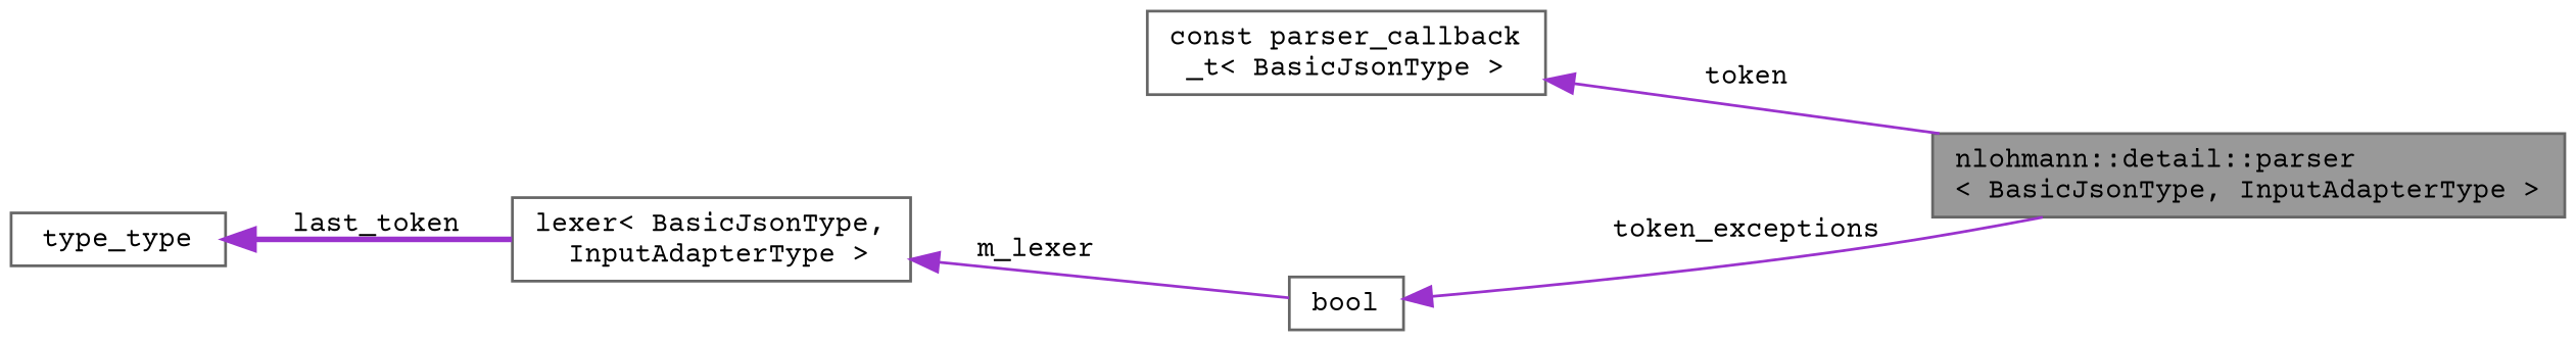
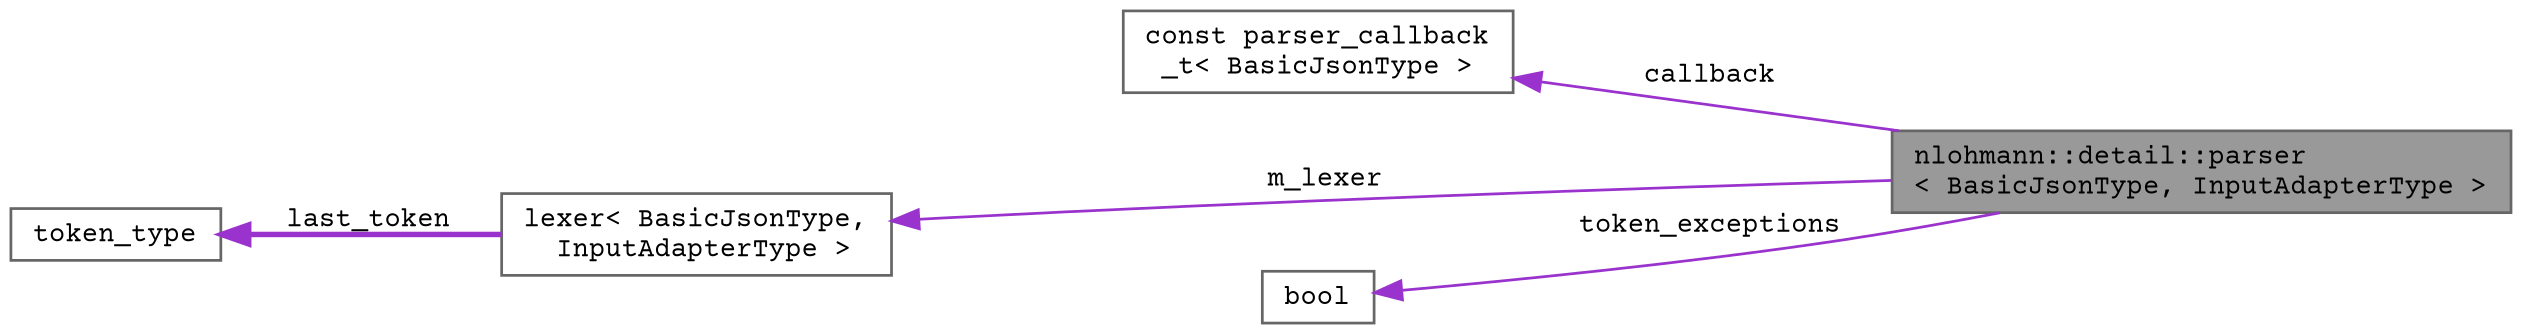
  digraph {
    fontname="Courier Prime"
    rankdir=LR
    node [color=gray40 fillcolor=white fontname="Courier Prime" fontsize=10 shape=box style=filled]
    edge [color=darkorchid3 dir=back fontname="Courier Prime" fontsize=10 labelfontname=Helvetica labelfontsize=10 style=solid]
    n1 [fillcolor=grey60 fontcolor=black height=0.2 label="nlohmann::detail::parser\l\< BasicJsonType, InputAdapterType \>" width=0.4]
    n2 [height=0.2 label="const parser_callback\l_t\< BasicJsonType \>" width=0.4]
-   n3 [height=0.2 label=type_type width=0.4]
+   n3 [height=0.2 label=token_type width=0.4]
    n4 [height=0.2 label="lexer\< BasicJsonType,\l InputAdapterType \>" width=0.4]
    n5 [height=0.2 label=bool width=0.4]
-   n2 -> n1 [label=" token"]
+   n2 -> n1 [label=" callback"]
    n3 -> n4 [label=" last_token" style=bold]
-   n4 -> n5 [label=" m_lexer"]
+   n4 -> n1 [label=" m_lexer"]
    n5 -> n1 [label=" token_exceptions"]
  }
